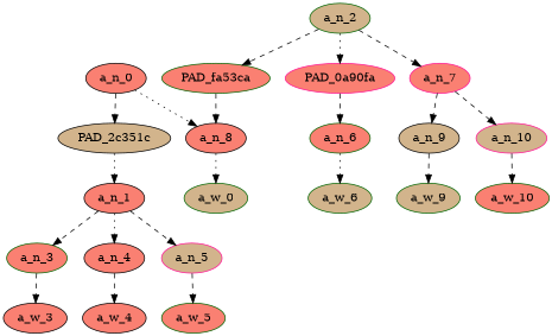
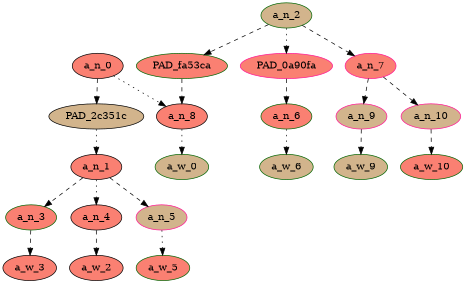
  strict digraph {
    node [color=darkgreen div_dir=1 fillcolor=salmon index=0 level=1 style=filled text_span="[6]" value=0.59813887]
    edge [style=dashed]
    a_n_0 [color=black level=4 text_span="[0, 1, 2, 3, 4, 5, 6]" value=1.00000001]
    PAD_2c351c [color=black fillcolor=tan level=3 text_span="[0, 1, 2]"]
    a_n_8 [color=black index=6 value=0.05489646]
    a_n_1 [color=black level=2 text_span="[0, 1, 2]"]
    a_n_2 [fillcolor=tan index=1 level=3 text_span="[3, 4, 5, 6]" value=0.39948216]
    n6 [color=deeppink index=1 label=PAD_0a90fa level=2 text_span="[3]" value=0.16233863]
    PAD_fa53ca [index=3 level=2 value=0.05489646]
    a_n_7 [color=deeppink index=2 level=2 text_span="[4, 5]" value=0.18169212]
    a_n_3 [text_span="[0]" value=0.13024553]
    a_n_4 [color=black index=1 text_span="[1]" value=0.09416300]
    a_n_5 [color=deeppink fillcolor=tan index=2 text_span="[2]" value=0.37066246]
    a_n_6 [index=3 text_span="[3]" value=0.16233863]
-   a_n_9 [color=black fillcolor=tan index=4 text_span="[4]" value=0.04483401]
+   a_n_9 [color=deeppink fillcolor=tan index=4 text_span="[4]" value=0.04483401]
    a_n_10 [color=deeppink fillcolor=tan index=5 text_span="[5]" value=0.13647546]
    a_w_3 [color=black div_dir=0 level=0 text_span="[0]" value=perverted]
-   a_w_4 [color=black div_dir=0 index=1 level=0 text_span="[1]" value=old]
+   a_w_4 [color=black div_dir=0 index=1 level=0 text_span="[1]" value=old label=a_w_2]
    a_w_5 [div_dir=0 index=2 level=0 text_span="[2]" value=kike]
    a_w_6 [div_dir=0 fillcolor=tan index=3 level=0 text_span="[3]" value=drooling]
    n19 [div_dir=0 fillcolor=tan index=6 label=a_w_0 level=0 value=sad]
    a_w_9 [div_dir=0 fillcolor=tan index=4 level=0 text_span="[4]" value=over]
    a_w_10 [div_dir=0 index=5 level=0 text_span="[5]" value=yentas]
    a_n_0 -> PAD_2c351c
    a_n_0 -> a_n_8 [style=dotted]
    PAD_2c351c -> a_n_1 [style=dotted]
    a_n_8 -> n19 [style=dotted]
    a_n_1 -> a_n_3
    a_n_1 -> a_n_4 [style=dotted]
    a_n_1 -> a_n_5
    a_n_2 -> n6 [style=dotted]
    a_n_2 -> PAD_fa53ca
    a_n_2 -> a_n_7
    n6 -> a_n_6
    PAD_fa53ca -> a_n_8
    a_n_7 -> a_n_9
    a_n_7 -> a_n_10
    a_n_3 -> a_w_3
    a_n_4 -> a_w_4
-   a_n_5 -> a_w_5
+   a_n_5 -> a_w_5 [style=dotted]
    a_n_6 -> a_w_6 [style=dotted]
    a_n_9 -> a_w_9
    a_n_10 -> a_w_10
  }
